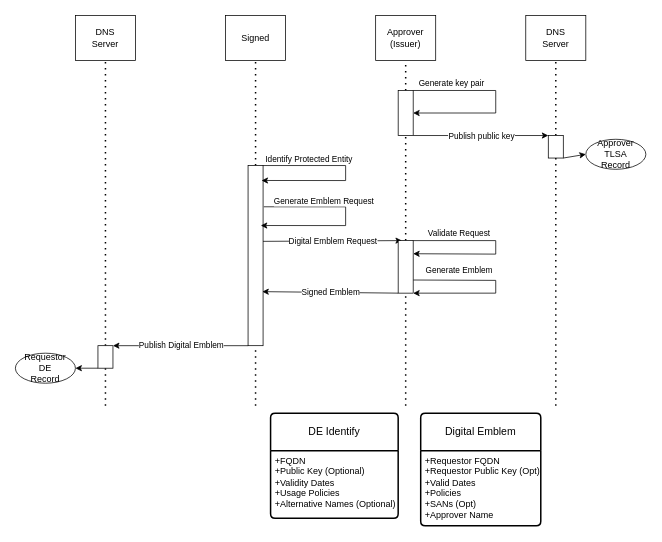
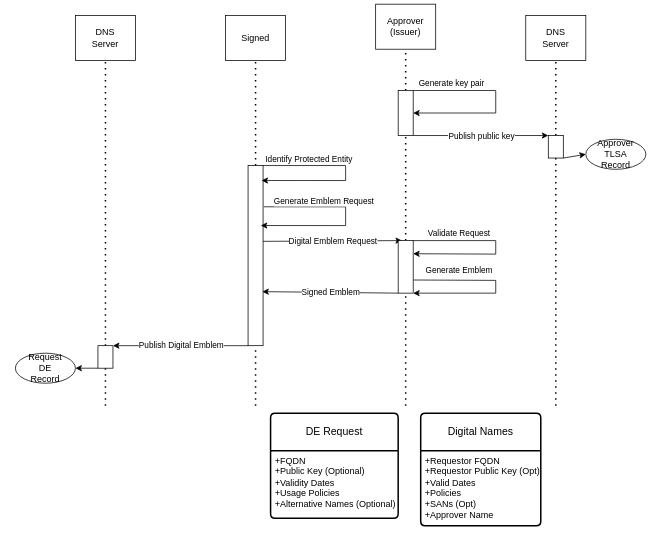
  <mxCell id="0" />
  <mxCell id="1" parent="0" />
  <mxCell id="2" style="edgeStyle=orthogonalEdgeStyle;rounded=0;orthogonalLoop=1;jettySize=auto;html=1;exitX=0.5;exitY=1;exitDx=0;exitDy=0;entryX=0.5;entryY=1;entryDx=0;entryDy=0;" edge="1" parent="1" source="46" target="45"><mxGeometry relative="1" as="geometry" /></mxCell>
  <mxCell id="3" value="DNS&lt;div&gt;Server&lt;/div&gt;" style="rounded=0;whiteSpace=wrap;html=1;" vertex="1" parent="1"><mxGeometry x="100" y="20" width="80" height="60" as="geometry" /></mxCell>
  <mxCell id="4" value="Signed" style="rounded=0;whiteSpace=wrap;html=1;" vertex="1" parent="1"><mxGeometry x="300" y="20" width="80" height="60" as="geometry" /></mxCell>
- <mxCell id="5" value="Approver&lt;div&gt;(Issuer)&lt;/div&gt;" style="rounded=0;whiteSpace=wrap;html=1;" vertex="1" parent="1"><mxGeometry x="500" y="20" width="80" height="60" as="geometry" /></mxCell>
+ <mxCell id="5" value="Approver&lt;div&gt;(Issuer)&lt;/div&gt;" style="rounded=0;whiteSpace=wrap;html=1;" vertex="1" parent="1"><mxGeometry x="500" y="5" width="80" height="60" as="geometry" /></mxCell>
  <mxCell id="6" value="DNS&lt;div&gt;Server&lt;/div&gt;" style="rounded=0;whiteSpace=wrap;html=1;" vertex="1" parent="1"><mxGeometry x="700" y="20" width="80" height="60" as="geometry" /></mxCell>
  <mxCell id="7" value="" style="endArrow=none;dashed=1;html=1;dashPattern=1 3;strokeWidth=2;rounded=0;entryX=0.5;entryY=1;entryDx=0;entryDy=0;" edge="1" parent="1" source="38" target="3"><mxGeometry width="50" height="50" relative="1" as="geometry"><mxPoint x="140" y="540" as="sourcePoint" /><mxPoint x="470" y="390" as="targetPoint" /></mxGeometry></mxCell>
  <mxCell id="8" value="" style="endArrow=none;dashed=1;html=1;dashPattern=1 3;strokeWidth=2;rounded=0;entryX=0.5;entryY=1;entryDx=0;entryDy=0;" edge="1" parent="1" source="22" target="4"><mxGeometry width="50" height="50" relative="1" as="geometry"><mxPoint x="340" y="540" as="sourcePoint" /><mxPoint x="480" y="400" as="targetPoint" /></mxGeometry></mxCell>
  <mxCell id="9" value="" style="endArrow=none;dashed=1;html=1;dashPattern=1 3;strokeWidth=2;rounded=0;entryX=0.5;entryY=1;entryDx=0;entryDy=0;" edge="1" parent="1" source="12" target="5"><mxGeometry width="50" height="50" relative="1" as="geometry"><mxPoint x="540" y="540" as="sourcePoint" /><mxPoint x="490" y="410" as="targetPoint" /></mxGeometry></mxCell>
  <mxCell id="10" value="" style="endArrow=none;dashed=1;html=1;dashPattern=1 3;strokeWidth=2;rounded=0;entryX=0.5;entryY=1;entryDx=0;entryDy=0;" edge="1" parent="1" source="16" target="6"><mxGeometry width="50" height="50" relative="1" as="geometry"><mxPoint x="740" y="540" as="sourcePoint" /><mxPoint x="500" y="420" as="targetPoint" /></mxGeometry></mxCell>
  <mxCell id="11" value="" style="endArrow=none;dashed=1;html=1;dashPattern=1 3;strokeWidth=2;rounded=0;entryX=0.5;entryY=1;entryDx=0;entryDy=0;" edge="1" parent="1" source="36" target="12"><mxGeometry width="50" height="50" relative="1" as="geometry"><mxPoint x="540" y="540" as="sourcePoint" /><mxPoint x="540" y="80" as="targetPoint" /></mxGeometry></mxCell>
  <mxCell id="12" value="" style="rounded=0;whiteSpace=wrap;html=1;" vertex="1" parent="1"><mxGeometry x="530" y="120" width="20" height="60" as="geometry" /></mxCell>
  <mxCell id="13" value="" style="endArrow=classic;html=1;rounded=0;exitX=1;exitY=0;exitDx=0;exitDy=0;entryX=1;entryY=0.5;entryDx=0;entryDy=0;" edge="1" parent="1" source="12" target="12"><mxGeometry relative="1" as="geometry"><mxPoint x="390" y="420" as="sourcePoint" /><mxPoint x="560" y="150" as="targetPoint" /><Array as="points"><mxPoint x="660" y="120" /><mxPoint x="660" y="150" /></Array></mxGeometry></mxCell>
  <mxCell id="14" value="Generate key pair" style="edgeLabel;resizable=0;html=1;;align=center;verticalAlign=middle;" connectable="0" vertex="1" parent="13"><mxGeometry relative="1" as="geometry"><mxPoint x="-60" y="-25" as="offset" /></mxGeometry></mxCell>
  <mxCell id="15" value="" style="endArrow=none;dashed=1;html=1;dashPattern=1 3;strokeWidth=2;rounded=0;entryX=0.5;entryY=1;entryDx=0;entryDy=0;" edge="1" parent="1" target="16"><mxGeometry width="50" height="50" relative="1" as="geometry"><mxPoint x="740" y="540" as="sourcePoint" /><mxPoint x="740" y="80" as="targetPoint" /></mxGeometry></mxCell>
  <mxCell id="16" value="" style="rounded=0;whiteSpace=wrap;html=1;" vertex="1" parent="1"><mxGeometry x="730" y="180" width="20" height="30" as="geometry" /></mxCell>
  <mxCell id="17" value="" style="endArrow=classic;html=1;rounded=0;exitX=1;exitY=1;exitDx=0;exitDy=0;entryX=0;entryY=0;entryDx=0;entryDy=0;" edge="1" parent="1" source="12" target="16"><mxGeometry relative="1" as="geometry"><mxPoint x="560" y="180" as="sourcePoint" /><mxPoint x="490" y="420" as="targetPoint" /></mxGeometry></mxCell>
  <mxCell id="18" value="Publish public key" style="edgeLabel;resizable=0;html=1;;align=center;verticalAlign=middle;" connectable="0" vertex="1" parent="17"><mxGeometry relative="1" as="geometry" /></mxCell>
  <mxCell id="19" value="Approver&lt;div&gt;TLSA&lt;/div&gt;&lt;div&gt;Record&lt;/div&gt;" style="ellipse;whiteSpace=wrap;html=1;" vertex="1" parent="1"><mxGeometry x="780" y="185" width="80" height="40" as="geometry" /></mxCell>
  <mxCell id="20" value="" style="endArrow=classic;html=1;rounded=0;exitX=1;exitY=1;exitDx=0;exitDy=0;entryX=0;entryY=0.5;entryDx=0;entryDy=0;" edge="1" parent="1" source="16" target="19"><mxGeometry width="50" height="50" relative="1" as="geometry"><mxPoint x="420" y="440" as="sourcePoint" /><mxPoint x="470" y="390" as="targetPoint" /></mxGeometry></mxCell>
  <mxCell id="21" value="" style="endArrow=none;dashed=1;html=1;dashPattern=1 3;strokeWidth=2;rounded=0;entryX=0.5;entryY=1;entryDx=0;entryDy=0;" edge="1" parent="1" target="22"><mxGeometry width="50" height="50" relative="1" as="geometry"><mxPoint x="340" y="540" as="sourcePoint" /><mxPoint x="340" y="80" as="targetPoint" /></mxGeometry></mxCell>
  <mxCell id="22" value="" style="rounded=0;whiteSpace=wrap;html=1;" vertex="1" parent="1"><mxGeometry x="330" y="220" width="20" height="240" as="geometry" /></mxCell>
  <mxCell id="23" value="" style="endArrow=classic;html=1;rounded=0;exitX=1;exitY=0;exitDx=0;exitDy=0;entryX=0.9;entryY=0.083;entryDx=0;entryDy=0;entryPerimeter=0;" edge="1" parent="1" source="22" target="22"><mxGeometry relative="1" as="geometry"><mxPoint x="390" y="420" as="sourcePoint" /><mxPoint x="360" y="250" as="targetPoint" /><Array as="points"><mxPoint x="460" y="220" /><mxPoint x="460" y="240" /></Array></mxGeometry></mxCell>
  <mxCell id="24" value="Identify Protected Entity" style="edgeLabel;resizable=0;html=1;;align=center;verticalAlign=middle;" connectable="0" vertex="1" parent="23"><mxGeometry relative="1" as="geometry"><mxPoint x="-50" y="-20" as="offset" /></mxGeometry></mxCell>
  <mxCell id="25" value="" style="endArrow=classic;html=1;rounded=0;exitX=1.05;exitY=0.229;exitDx=0;exitDy=0;entryX=0.85;entryY=0.333;entryDx=0;entryDy=0;exitPerimeter=0;entryPerimeter=0;" edge="1" parent="1" source="22" target="22"><mxGeometry relative="1" as="geometry"><mxPoint x="360" y="285" as="sourcePoint" /><mxPoint x="360" y="302.5" as="targetPoint" /><Array as="points"><mxPoint x="460" y="275" /><mxPoint x="460" y="300" /></Array></mxGeometry></mxCell>
  <mxCell id="26" value="Generate Emblem Request" style="edgeLabel;resizable=0;html=1;;align=center;verticalAlign=middle;" connectable="0" vertex="1" parent="25"><mxGeometry relative="1" as="geometry"><mxPoint x="-30" y="-22" as="offset" /></mxGeometry></mxCell>
  <mxCell id="27" value="" style="endArrow=classic;html=1;rounded=0;entryX=0.25;entryY=0;entryDx=0;entryDy=0;" edge="1" parent="1" target="36"><mxGeometry relative="1" as="geometry"><mxPoint x="350" y="321" as="sourcePoint" /><mxPoint x="490" y="420" as="targetPoint" /></mxGeometry></mxCell>
  <mxCell id="28" value="Digital Emblem Request" style="edgeLabel;resizable=0;html=1;;align=center;verticalAlign=middle;" connectable="0" vertex="1" parent="27"><mxGeometry relative="1" as="geometry" /></mxCell>
  <mxCell id="29" value="" style="endArrow=classic;html=1;rounded=0;exitX=1;exitY=0;exitDx=0;exitDy=0;entryX=1;entryY=0.25;entryDx=0;entryDy=0;" edge="1" parent="1" source="36" target="36"><mxGeometry relative="1" as="geometry"><mxPoint x="390" y="420" as="sourcePoint" /><mxPoint x="740" y="370" as="targetPoint" /><Array as="points"><mxPoint x="660" y="320" /><mxPoint x="660" y="338" /></Array></mxGeometry></mxCell>
  <mxCell id="30" value="Validate Request" style="edgeLabel;resizable=0;html=1;;align=center;verticalAlign=middle;" connectable="0" vertex="1" parent="29"><mxGeometry relative="1" as="geometry"><mxPoint x="-50" y="-20" as="offset" /></mxGeometry></mxCell>
  <mxCell id="31" value="" style="endArrow=classic;html=1;rounded=0;exitX=1;exitY=0.75;exitDx=0;exitDy=0;entryX=1;entryY=1;entryDx=0;entryDy=0;" edge="1" parent="1" source="36" target="36"><mxGeometry relative="1" as="geometry"><mxPoint x="560" y="360" as="sourcePoint" /><mxPoint x="570" y="390" as="targetPoint" /><Array as="points"><mxPoint x="660" y="373" /><mxPoint x="660" y="390" /></Array></mxGeometry></mxCell>
  <mxCell id="32" value="Generate Emblem" style="edgeLabel;resizable=0;html=1;;align=center;verticalAlign=middle;" connectable="0" vertex="1" parent="31"><mxGeometry relative="1" as="geometry"><mxPoint x="-50" y="-22" as="offset" /></mxGeometry></mxCell>
  <mxCell id="33" value="" style="endArrow=classic;html=1;rounded=0;exitX=0;exitY=1;exitDx=0;exitDy=0;entryX=0.95;entryY=0.7;entryDx=0;entryDy=0;entryPerimeter=0;" edge="1" parent="1" source="36" target="22"><mxGeometry relative="1" as="geometry"><mxPoint x="390" y="420" as="sourcePoint" /><mxPoint x="490" y="420" as="targetPoint" /></mxGeometry></mxCell>
  <mxCell id="34" value="Signed Emblem" style="edgeLabel;resizable=0;html=1;;align=center;verticalAlign=middle;" connectable="0" vertex="1" parent="33"><mxGeometry relative="1" as="geometry" /></mxCell>
  <mxCell id="35" value="" style="endArrow=none;dashed=1;html=1;dashPattern=1 3;strokeWidth=2;rounded=0;entryX=0.5;entryY=1;entryDx=0;entryDy=0;" edge="1" parent="1" target="36"><mxGeometry width="50" height="50" relative="1" as="geometry"><mxPoint x="540" y="540" as="sourcePoint" /><mxPoint x="540" y="180" as="targetPoint" /></mxGeometry></mxCell>
  <mxCell id="36" value="" style="rounded=0;whiteSpace=wrap;html=1;" vertex="1" parent="1"><mxGeometry x="530" y="320" width="20" height="70" as="geometry" /></mxCell>
  <mxCell id="37" value="" style="endArrow=none;dashed=1;html=1;dashPattern=1 3;strokeWidth=2;rounded=0;entryX=0.5;entryY=1;entryDx=0;entryDy=0;" edge="1" parent="1" target="38"><mxGeometry width="50" height="50" relative="1" as="geometry"><mxPoint x="140" y="540" as="sourcePoint" /><mxPoint x="140" y="80" as="targetPoint" /></mxGeometry></mxCell>
  <mxCell id="38" value="" style="rounded=0;whiteSpace=wrap;html=1;" vertex="1" parent="1"><mxGeometry x="130" y="460" width="20" height="30" as="geometry" /></mxCell>
- <mxCell id="39" value="&lt;div&gt;Requestor&lt;/div&gt;&lt;div&gt;&lt;span style=&quot;background-color: initial;&quot;&gt;DE&lt;/span&gt;&lt;/div&gt;&lt;div&gt;&lt;span style=&quot;background-color: initial;&quot;&gt;Record&lt;/span&gt;&lt;/div&gt;" style="ellipse;whiteSpace=wrap;html=1;" vertex="1" parent="1"><mxGeometry y="470" width="80" height="40" as="geometry" x="20" /></mxCell>
+ <mxCell id="39" value="&lt;div&gt;Request&lt;/div&gt;&lt;div&gt;&lt;span style=&quot;background-color: initial;&quot;&gt;DE&lt;/span&gt;&lt;/div&gt;&lt;div&gt;&lt;span style=&quot;background-color: initial;&quot;&gt;Record&lt;/span&gt;&lt;/div&gt;" style="ellipse;whiteSpace=wrap;html=1;" vertex="1" parent="1"><mxGeometry y="470" width="80" height="40" as="geometry" x="20" /></mxCell>
  <mxCell id="40" value="" style="endArrow=classic;html=1;rounded=0;exitX=0;exitY=1;exitDx=0;exitDy=0;entryX=1;entryY=0.5;entryDx=0;entryDy=0;" edge="1" parent="1" source="38" target="39"><mxGeometry width="50" height="50" relative="1" as="geometry"><mxPoint x="420" y="440" as="sourcePoint" /><mxPoint x="470" y="390" as="targetPoint" /></mxGeometry></mxCell>
  <mxCell id="41" value="" style="endArrow=classic;html=1;rounded=0;exitX=0;exitY=1;exitDx=0;exitDy=0;entryX=1;entryY=0;entryDx=0;entryDy=0;" edge="1" parent="1" source="22" target="38"><mxGeometry relative="1" as="geometry"><mxPoint x="390" y="420" as="sourcePoint" /><mxPoint x="490" y="420" as="targetPoint" /></mxGeometry></mxCell>
  <mxCell id="42" value="Publish Digital Emblem" style="edgeLabel;resizable=0;html=1;;align=center;verticalAlign=middle;" connectable="0" vertex="1" parent="41"><mxGeometry relative="1" as="geometry" /></mxCell>
- <mxCell id="43" value="DE Identify" style="swimlane;childLayout=stackLayout;horizontal=1;startSize=50;horizontalStack=0;rounded=1;fontSize=14;fontStyle=0;strokeWidth=2;resizeParent=0;resizeLast=1;shadow=0;dashed=0;align=center;arcSize=4;whiteSpace=wrap;html=1;" vertex="1" parent="1"><mxGeometry x="360" y="550" width="170" height="140" as="geometry" /></mxCell>
+ <mxCell id="43" value="DE Request" style="swimlane;childLayout=stackLayout;horizontal=1;startSize=50;horizontalStack=0;rounded=1;fontSize=14;fontStyle=0;strokeWidth=2;resizeParent=0;resizeLast=1;shadow=0;dashed=0;align=center;arcSize=4;whiteSpace=wrap;html=1;" vertex="1" parent="1"><mxGeometry x="360" y="550" width="170" height="140" as="geometry" /></mxCell>
  <mxCell id="44" value="+FQDN&lt;div&gt;+Public Key (Optional)&lt;/div&gt;&lt;div&gt;+Validity Dates&lt;/div&gt;&lt;div&gt;+Usage Policies&lt;/div&gt;&lt;div&gt;+Alternative Names (Optional)&lt;/div&gt;" style="align=left;strokeColor=none;fillColor=none;spacingLeft=4;fontSize=12;verticalAlign=top;resizable=0;rotatable=0;part=1;html=1;" vertex="1" parent="43"><mxGeometry y="50" width="170" height="90" as="geometry" /></mxCell>
- <mxCell id="45" value="Digital Emblem" style="swimlane;childLayout=stackLayout;horizontal=1;startSize=50;horizontalStack=0;rounded=1;fontSize=14;fontStyle=0;strokeWidth=2;resizeParent=0;resizeLast=1;shadow=0;dashed=0;align=center;arcSize=4;whiteSpace=wrap;html=1;" vertex="1" parent="1"><mxGeometry x="560" y="550" width="160" height="150" as="geometry" /></mxCell>
+ <mxCell id="45" value="Digital Names" style="swimlane;childLayout=stackLayout;horizontal=1;startSize=50;horizontalStack=0;rounded=1;fontSize=14;fontStyle=0;strokeWidth=2;resizeParent=0;resizeLast=1;shadow=0;dashed=0;align=center;arcSize=4;whiteSpace=wrap;html=1;" vertex="1" parent="1"><mxGeometry x="560" y="550" width="160" height="150" as="geometry" /></mxCell>
  <mxCell id="46" value="+Requestor FQDN&lt;div&gt;+Requestor Public Key (Opt)&lt;/div&gt;&lt;div&gt;+Valid Dates&lt;/div&gt;&lt;div&gt;+Policies&lt;/div&gt;&lt;div&gt;+SANs (Opt)&lt;/div&gt;&lt;div&gt;+Approver Name&lt;/div&gt;" style="align=left;strokeColor=none;fillColor=none;spacingLeft=4;fontSize=12;verticalAlign=top;resizable=0;rotatable=0;part=1;html=1;" vertex="1" parent="45"><mxGeometry y="50" width="160" height="100" as="geometry" /></mxCell>
